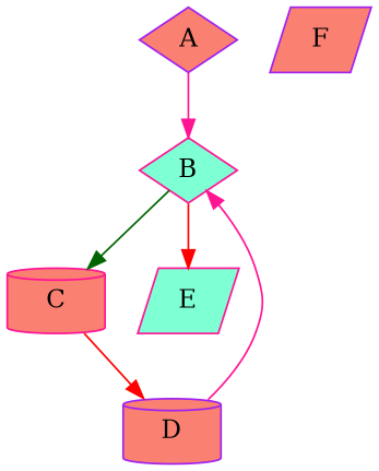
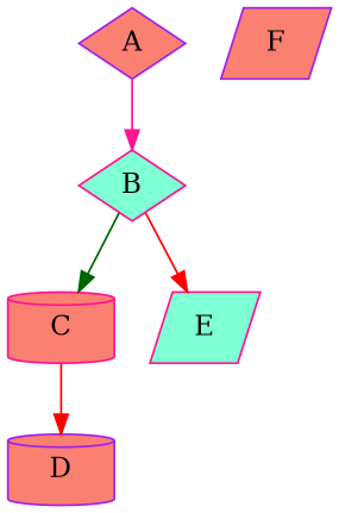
  digraph {
    node [color=deeppink fillcolor=salmon shape=diamond style=filled]
    edge [color=red]
    B [fillcolor=aquamarine]
    A [color=purple]
    C [shape=cylinder]
    E [fillcolor=aquamarine shape=parallelogram]
    D [color=purple shape=cylinder]
    F [color=purple shape=parallelogram]
    B -> C [color=darkgreen]
    B -> E
    A -> B [color=deeppink]
    C -> D
-   D -> B [color=deeppink]
  }
